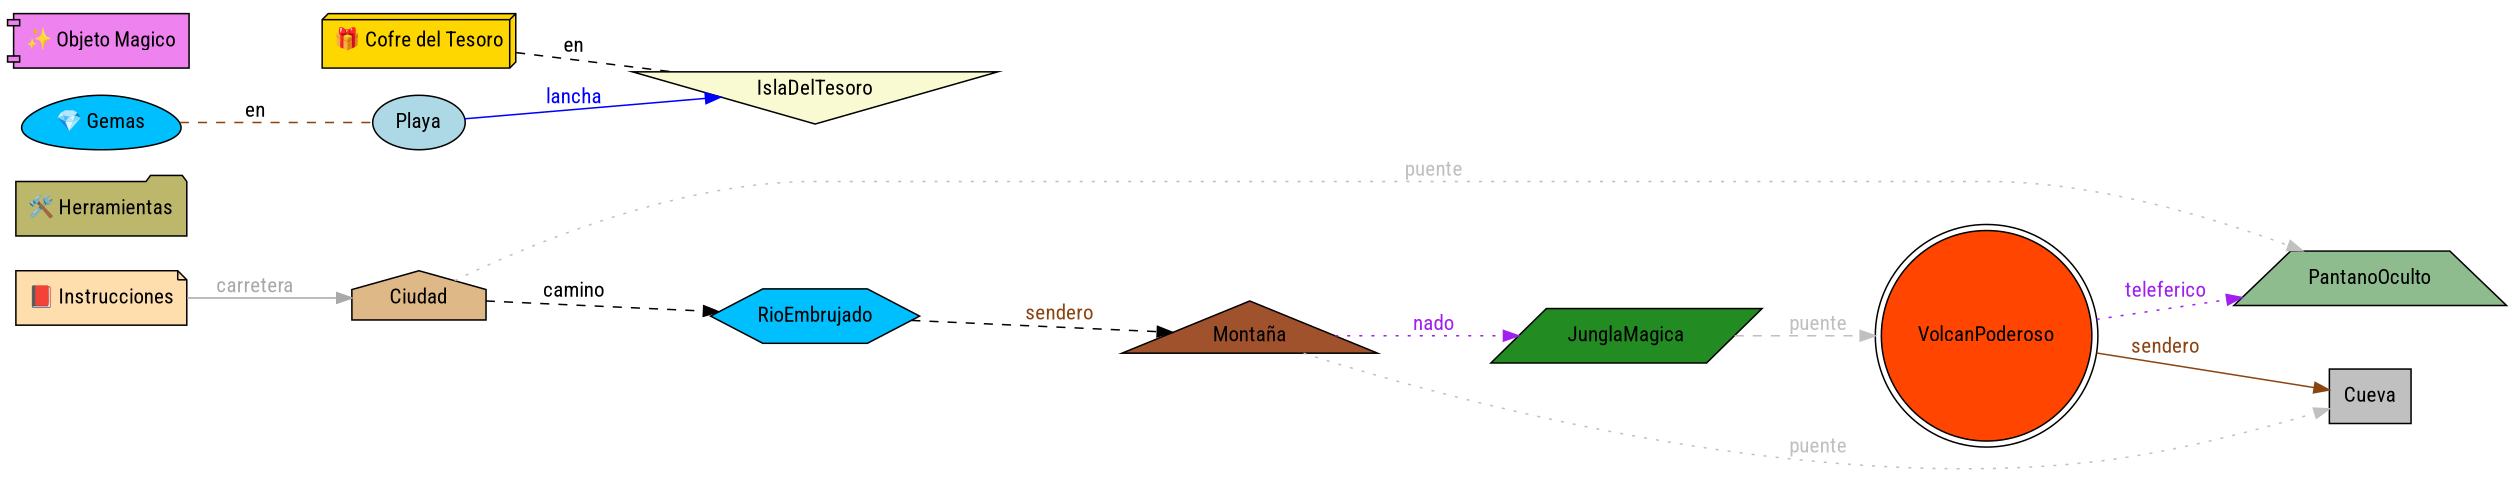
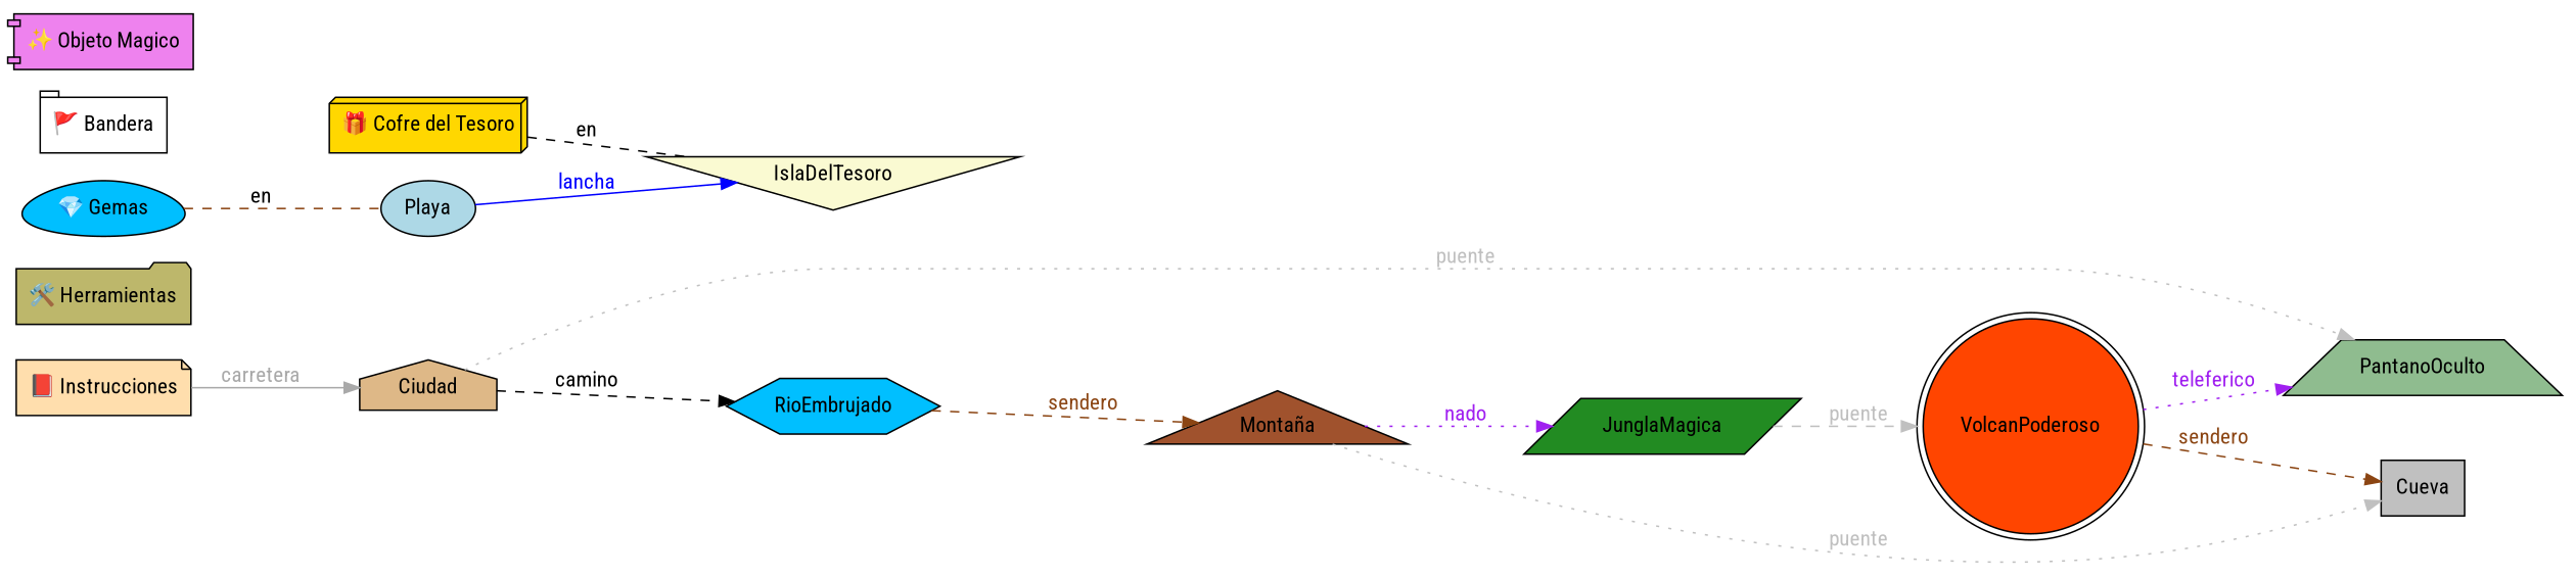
  digraph {
    fontname="Roboto Condensed"
    rankdir=LR
    node [fillcolor=deepskyblue fontname="Roboto Condensed" style=filled]
    edge [color=gray fontcolor=gray fontname="Roboto Condensed" style=dashed]
    PantanoOculto [fillcolor=darkseagreen shape=trapezium]
    JunglaMagica [fillcolor=forestgreen shape=parallelogram]
    VolcanPoderoso [fillcolor=orangered shape=doublecircle]
    Cueva [fillcolor=gray shape=box]
    n5 [fillcolor=navajowhite label="📕 Instrucciones" shape=note]
    Ciudad [fillcolor=burlywood shape=house]
    n7 [fillcolor=darkkhaki label="🛠️ Herramientas" shape=folder]
    RioEmbrujado [shape=hexagon]
    "Montaña" [fillcolor=sienna shape=triangle]
    Playa [fillcolor=lightblue shape=ellipse]
    IslaDelTesoro [fillcolor=lightgoldenrodyellow shape=invtriangle]
+   n12 [fillcolor=white label="🚩 Bandera" shape=tab]
    n13 [fillcolor=gold label="🎁 Cofre del Tesoro" shape=box3d]
    n14 [fillcolor=violet label="✨ Objeto Magico" shape=component]
    n15 [label="💎 Gemas" shape=egg]
    JunglaMagica -> VolcanPoderoso [label=puente]
    VolcanPoderoso -> PantanoOculto [color=purple fontcolor=purple label=teleferico style=dotted]
-   VolcanPoderoso -> Cueva [color=saddlebrown fontcolor=saddlebrown label=sendero style=solid]
+   VolcanPoderoso -> Cueva [color=saddlebrown fontcolor=saddlebrown label=sendero]
    n5 -> Ciudad [color=darkgray fontcolor=darkgray label=carretera style=solid]
    Ciudad -> PantanoOculto [label=puente style=dotted]
    Ciudad -> RioEmbrujado [color=black fontcolor=black label=camino]
-   RioEmbrujado -> "Montaña" [color=black fontcolor=saddlebrown label=sendero]
+   RioEmbrujado -> "Montaña" [color=saddlebrown fontcolor=saddlebrown label=sendero]
    "Montaña" -> JunglaMagica [color=purple fontcolor=purple label=nado style=dotted]
    "Montaña" -> Cueva [label=puente style=dotted]
    Playa -> IslaDelTesoro [color=blue fontcolor=blue label=lancha style=solid]
    n13 -> IslaDelTesoro [color=black dir=none label=en fontcolor=""]
    n15 -> Playa [color=saddlebrown dir=none label=en fontcolor=""]
  }
